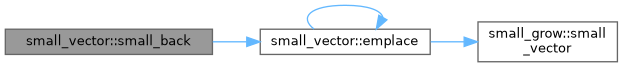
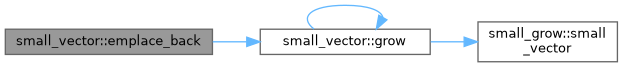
  digraph {
    rankdir=LR
    node [color=grey40 fillcolor=white fontname=Helvetica fontsize=10 shape=box style=filled]
    edge [color=steelblue1 fontname=Helvetica fontsize=10 labelfontname=Helvetica labelfontsize=10 style=solid]
-   n1 [color=gray40 fillcolor=grey60 fontcolor=black height=0.2 label="small_vector::small_back" width=0.4]
-   n2 [height=0.2 label="small_vector::emplace" width=0.4]
+   n1 [color=gray40 fillcolor=grey60 fontcolor=black height=0.2 label="small_vector::emplace_back" width=0.4]
+   n2 [height=0.2 label="small_vector::grow" width=0.4]
    n3 [height=0.2 label="small_grow::small\l_vector" width=0.4]
    n1 -> n2
    n2 -> n2
    n2 -> n3
  }
